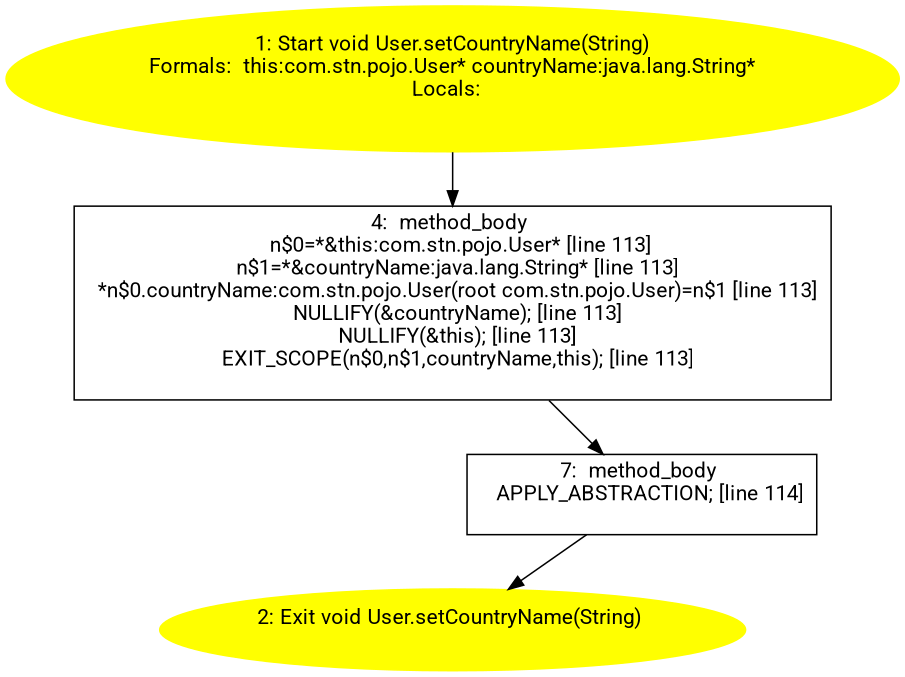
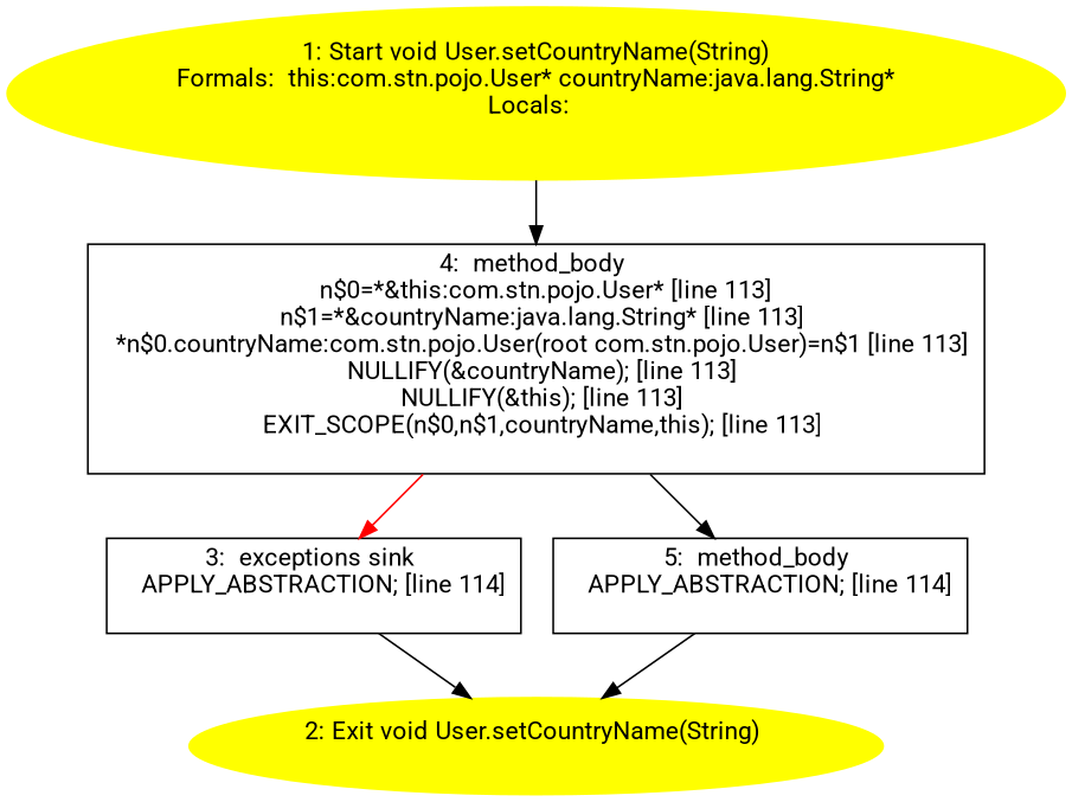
  digraph {
    fontname=Roboto
    node [fontname=Roboto shape=box]
    edge [fontname=Roboto]
    n1 [color=yellow label="1: Start void User.setCountryName(String)\nFormals:  this:com.stn.pojo.User* countryName:java.lang.String*\nLocals:  \n  " style=filled shape=""]
    n2 [label="4:  method_body \n   n$0=*&this:com.stn.pojo.User* [line 113]\n  n$1=*&countryName:java.lang.String* [line 113]\n  *n$0.countryName:com.stn.pojo.User(root com.stn.pojo.User)=n$1 [line 113]\n  NULLIFY(&countryName); [line 113]\n  NULLIFY(&this); [line 113]\n  EXIT_SCOPE(n$0,n$1,countryName,this); [line 113]\n "]
-   n4 [label="7:  method_body \n   APPLY_ABSTRACTION; [line 114]\n "]
+   n3 [label="3:  exceptions sink \n   APPLY_ABSTRACTION; [line 114]\n "]
+   n4 [label="5:  method_body \n   APPLY_ABSTRACTION; [line 114]\n "]
    n5 [color=yellow label="2: Exit void User.setCountryName(String) \n  " style=filled shape=""]
    n1 -> n2
+   n2 -> n3 [color=red]
    n2 -> n4
+   n3 -> n5
    n4 -> n5
  }
